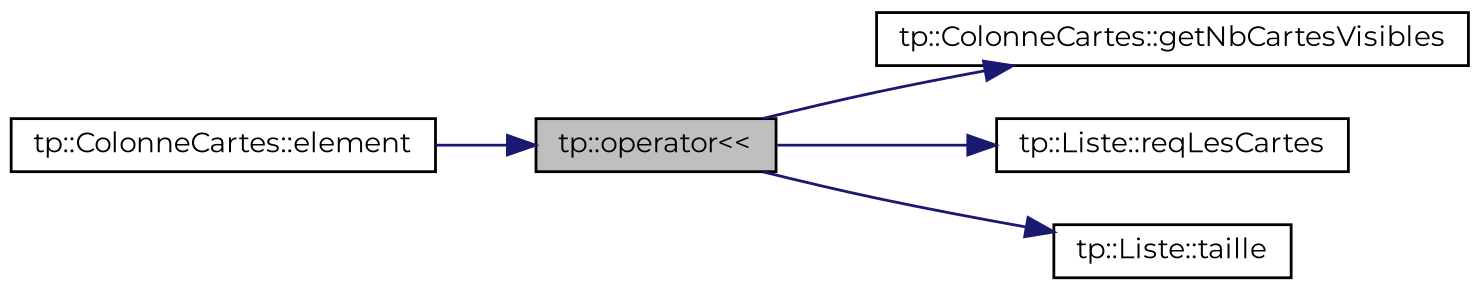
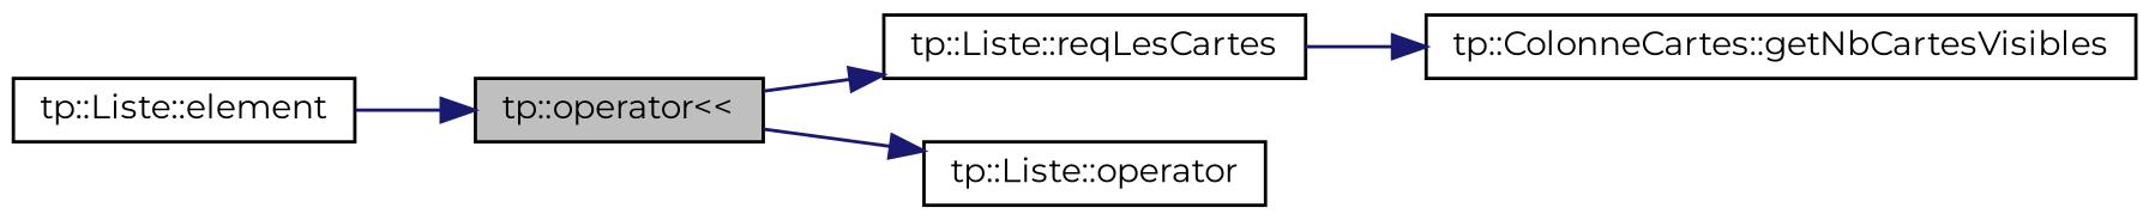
  digraph {
    fontname=Montserrat
    rankdir=LR
    node [color=black fillcolor=white fontname=Montserrat fontsize=10 shape=record style=filled]
    edge [color=midnightblue fontname=Montserrat fontsize=10 labelfontname=FreeSans labelfontsize=10 style=solid]
    n1 [fillcolor=grey75 fontcolor=black height=0.2 label="tp::operator\<\<" width=0.4]
    n2 [height=0.2 label="tp::ColonneCartes::getNbCartesVisibles" width=0.4]
    n3 [height=0.2 label="tp::Liste::reqLesCartes" width=0.4]
-   n4 [height=0.2 label="tp::Liste::taille" width=0.4]
-   n5 [height=0.2 label="tp::ColonneCartes::element" width=0.4]
-   n1 -> n2
+   n4 [height=0.2 label="tp::Liste::operator" width=0.4]
+   n5 [height=0.2 label="tp::Liste::element" width=0.4]
+   n3 -> n2
    n1 -> n3
    n1 -> n4
    n5 -> n1
  }
